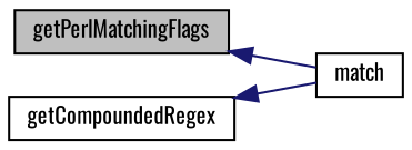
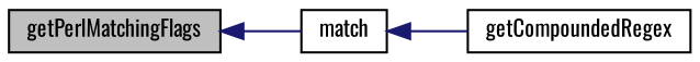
  digraph {
    fontname=Oswald
    rankdir=LR
    node [color=black fillcolor=white fontname=Oswald fontsize=10 shape=record style=filled]
    edge [color=midnightblue dir=back fontname=Oswald fontsize=10 labelfontname=Helvetica labelfontsize=10 style=solid]
    n1 [fillcolor=grey75 fontcolor=black height=0.2 label=getPerlMatchingFlags width=0.4]
    n2 [height=0.2 label=match width=0.4]
    n3 [height=0.2 label=getCompoundedRegex width=0.4]
    n1 -> n2
-   n3 -> n2
+   n2 -> n3
  }
